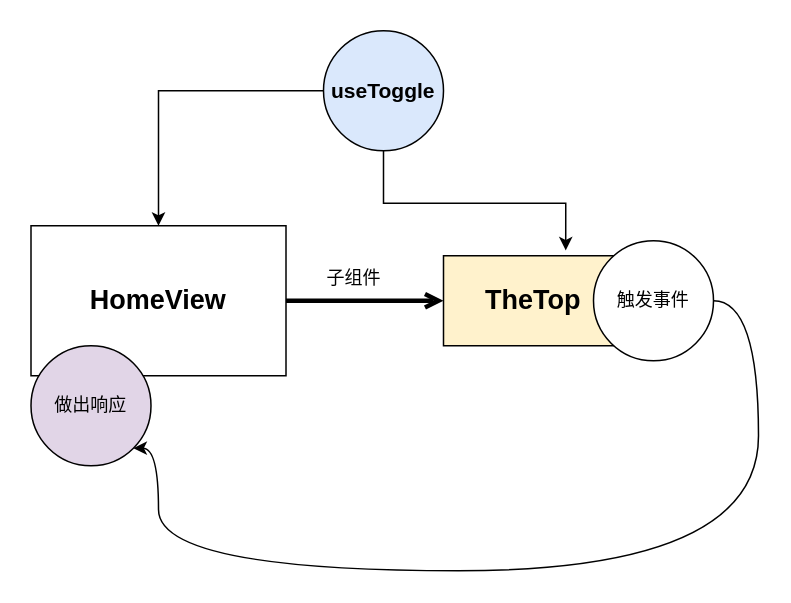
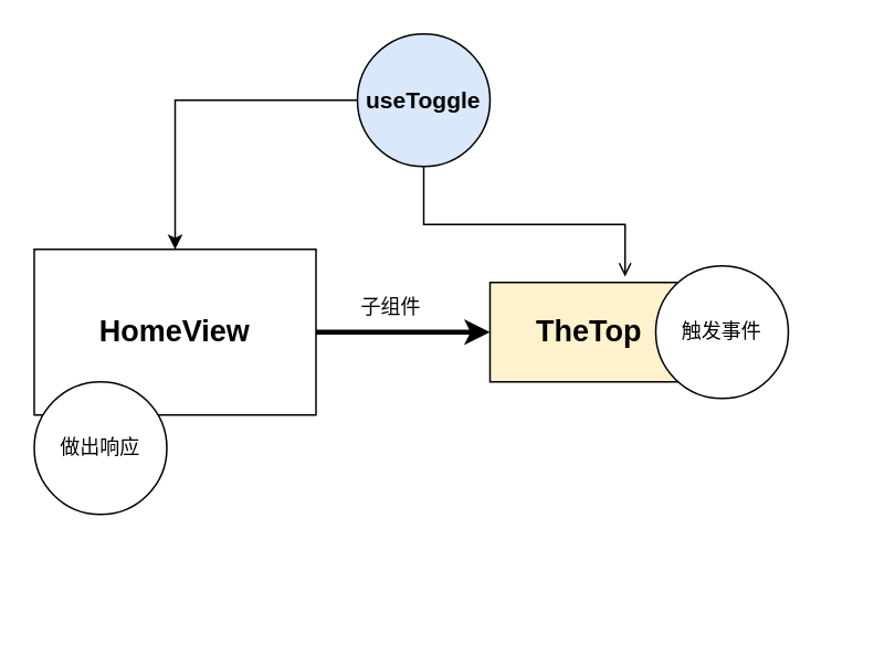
  <mxCell id="0" />
  <mxCell id="1" parent="0" />
- <mxCell id="2" value="" style="edgeStyle=orthogonalEdgeStyle;rounded=0;orthogonalLoop=1;jettySize=auto;html=1;strokeWidth=3;endArrow=open;" edge="1" parent="1" source="3" target="7"><mxGeometry relative="1" as="geometry" /></mxCell>
+ <mxCell id="2" value="" style="edgeStyle=orthogonalEdgeStyle;rounded=0;orthogonalLoop=1;jettySize=auto;html=1;strokeWidth=3;" edge="1" parent="1" source="3" target="7"><mxGeometry relative="1" as="geometry" /></mxCell>
  <mxCell id="3" value="HomeView" style="rounded=0;whiteSpace=wrap;html=1;fontSize=18;fontStyle=1" vertex="1" parent="1"><mxGeometry x="20" y="150" width="170" height="100" as="geometry" /></mxCell>
  <mxCell id="4" style="edgeStyle=orthogonalEdgeStyle;rounded=0;orthogonalLoop=1;jettySize=auto;html=1;" edge="1" parent="1" source="6" target="3"><mxGeometry relative="1" as="geometry" /></mxCell>
- <mxCell id="5" style="edgeStyle=orthogonalEdgeStyle;rounded=0;orthogonalLoop=1;jettySize=auto;html=1;entryX=0.679;entryY=-0.059;entryDx=0;entryDy=0;entryPerimeter=0;" edge="1" parent="1" source="6" target="7"><mxGeometry relative="1" as="geometry" /></mxCell>
+ <mxCell id="5" style="edgeStyle=orthogonalEdgeStyle;rounded=0;orthogonalLoop=1;jettySize=auto;html=1;entryX=0.679;entryY=-0.059;entryDx=0;entryDy=0;entryPerimeter=0;endArrow=open;" edge="1" parent="1" source="6" target="7"><mxGeometry relative="1" as="geometry" /></mxCell>
  <mxCell id="6" value="useToggle" style="ellipse;whiteSpace=wrap;html=1;aspect=fixed;fontSize=14;fontStyle=1;fillColor=#dae8fc;" vertex="1" parent="1"><mxGeometry x="215" y="20" width="80" height="80" as="geometry" /></mxCell>
  <mxCell id="7" value="TheTop" style="whiteSpace=wrap;html=1;fontSize=18;rounded=0;fontStyle=1;fillColor=#fff2cc;" vertex="1" parent="1"><mxGeometry x="295" y="170" width="120" height="60" as="geometry" /></mxCell>
  <mxCell id="8" value="子组件" style="text;html=1;align=center;verticalAlign=middle;resizable=0;points=[];autosize=1;strokeColor=none;fillColor=none;" vertex="1" parent="1"><mxGeometry x="205" y="170" width="60" height="30" as="geometry" /></mxCell>
- <mxCell id="9" style="edgeStyle=orthogonalEdgeStyle;rounded=0;orthogonalLoop=1;jettySize=auto;html=1;elbow=vertical;curved=1;entryX=1;entryY=1;entryDx=0;entryDy=0;" edge="1" parent="1" source="10" target="11"><mxGeometry relative="1" as="geometry"><mxPoint x="95" y="300" as="targetPoint" /><Array as="points"><mxPoint x="505" y="200" /><mxPoint x="505" y="380" /><mxPoint x="105" y="380" /><mxPoint x="105" y="298" /></Array></mxGeometry></mxCell>
  <mxCell id="10" value="触发事件" style="ellipse;whiteSpace=wrap;html=1;aspect=fixed;" vertex="1" parent="1"><mxGeometry x="395" y="160" width="80" height="80" as="geometry" /></mxCell>
- <mxCell id="11" value="做出响应" style="ellipse;whiteSpace=wrap;html=1;aspect=fixed;fillColor=#e1d5e7;" vertex="1" parent="1"><mxGeometry x="20" y="230" width="80" height="80" as="geometry" /></mxCell>
+ <mxCell id="11" value="做出响应" style="ellipse;whiteSpace=wrap;html=1;aspect=fixed;" vertex="1" parent="1"><mxGeometry x="20" y="230" width="80" height="80" as="geometry" /></mxCell>
